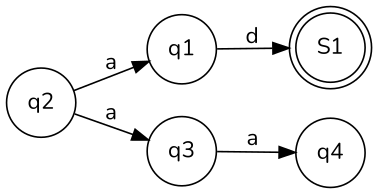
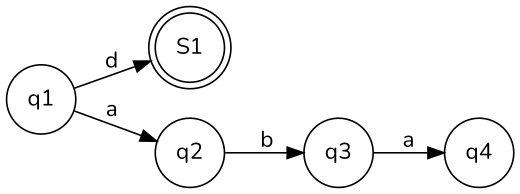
  digraph {
    fontname=Nunito
    rankdir=LR
    node [fontname=Nunito shape=circle]
    edge [fontname=Nunito]
    S1 [shape=doublecircle]
    q1
    q2
    q3
    q4
    q1 -> S1 [label=d]
-   q2 -> q1 [label=a]
-   q2 -> q3 [label=a]
+   q1 -> q2 [label=a]
+   q2 -> q3 [label=b]
    q3 -> q4 [label=a]
  }
